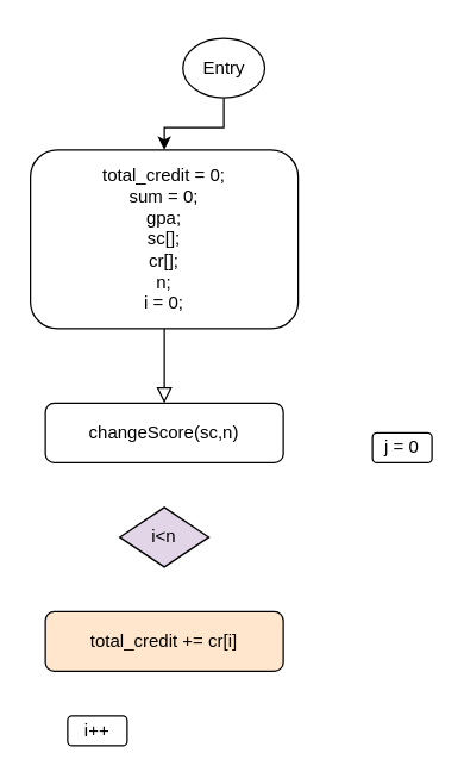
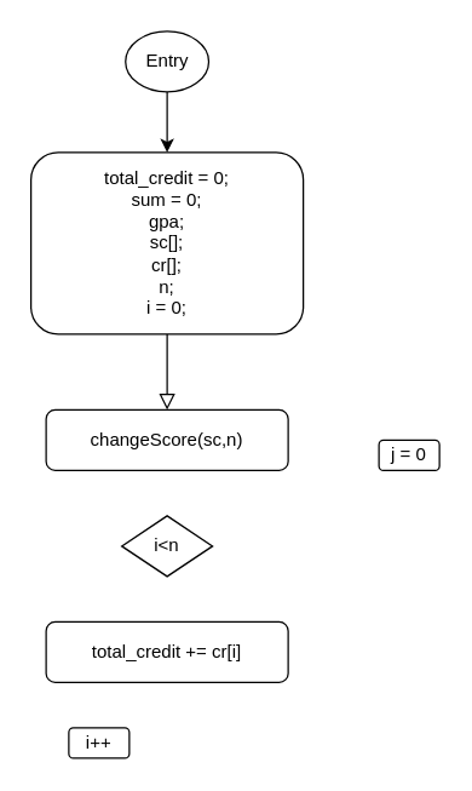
  <mxCell id="0" />
  <mxCell id="1" parent="0" />
  <mxCell id="2" value="" style="rounded=0;html=1;jettySize=auto;orthogonalLoop=1;fontSize=11;endArrow=block;endFill=0;endSize=8;strokeWidth=1;shadow=0;labelBackgroundColor=none;edgeStyle=orthogonalEdgeStyle;" parent="1" source="3" edge="1"><mxGeometry relative="1" as="geometry"><mxPoint x="110" y="270" as="targetPoint" /></mxGeometry></mxCell>
  <mxCell id="3" value="&lt;span&gt;total_credit = 0;&lt;/span&gt;&lt;br&gt;&lt;span&gt;sum = 0;&lt;br&gt;gpa;&lt;br&gt;sc[];&lt;br&gt;cr[];&lt;br&gt;n;&lt;br&gt;i = 0;&lt;br&gt;&lt;/span&gt;" style="rounded=1;whiteSpace=wrap;html=1;fontSize=12;glass=0;strokeWidth=1;shadow=0;" parent="1" vertex="1"><mxGeometry x="20" y="100" width="180" height="120" as="geometry" /></mxCell>
  <mxCell id="4" style="edgeStyle=orthogonalEdgeStyle;rounded=0;orthogonalLoop=1;jettySize=auto;html=1;exitX=0.5;exitY=1;exitDx=0;exitDy=0;" edge="1" parent="1" source="5" target="3"><mxGeometry relative="1" as="geometry" /></mxCell>
- <mxCell id="5" value="Entry" style="ellipse;whiteSpace=wrap;html=1;" vertex="1" parent="1"><mxGeometry x="122.5" y="25" width="55" height="40" as="geometry" /></mxCell>
+ <mxCell id="5" value="Entry" style="ellipse;whiteSpace=wrap;html=1;" vertex="1" parent="1"><mxGeometry x="82.5" width="55" height="40" as="geometry" y="20" /></mxCell>
  <mxCell id="6" value="changeScore(sc,n)" style="rounded=1;whiteSpace=wrap;html=1;" vertex="1" parent="1"><mxGeometry x="30" y="270" width="160" height="40" as="geometry" /></mxCell>
- <mxCell id="7" value="i&amp;lt;n" style="rhombus;whiteSpace=wrap;html=1;fillColor=#e1d5e7;" vertex="1" parent="1"><mxGeometry x="80" y="340" width="60" height="40" as="geometry" /></mxCell>
- <mxCell id="8" value="total_credit += cr[i]" style="rounded=1;whiteSpace=wrap;html=1;fillColor=#ffe6cc;" vertex="1" parent="1"><mxGeometry x="30" y="410" width="160" height="40" as="geometry" /></mxCell>
+ <mxCell id="7" value="i&amp;lt;n" style="rhombus;whiteSpace=wrap;html=1;" vertex="1" parent="1"><mxGeometry x="80" y="340" width="60" height="40" as="geometry" /></mxCell>
+ <mxCell id="8" value="total_credit += cr[i]" style="rounded=1;whiteSpace=wrap;html=1;" vertex="1" parent="1"><mxGeometry x="30" y="410" width="160" height="40" as="geometry" /></mxCell>
  <mxCell id="9" value="i++" style="rounded=1;whiteSpace=wrap;html=1;" vertex="1" parent="1"><mxGeometry x="45" y="480" width="40" height="20" as="geometry" /></mxCell>
  <mxCell id="10" value="j = 0" style="rounded=1;whiteSpace=wrap;html=1;" vertex="1" parent="1"><mxGeometry x="250" y="290" width="40" height="20" as="geometry" /></mxCell>
